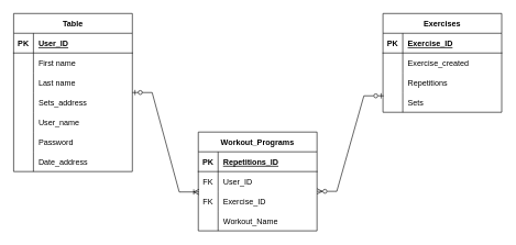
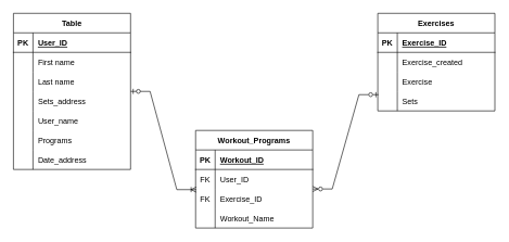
  <mxCell id="0" />
  <mxCell id="1" parent="0" />
  <mxCell id="2" value="Table" style="shape=table;startSize=30;container=1;collapsible=1;childLayout=tableLayout;fixedRows=1;rowLines=0;fontStyle=1;align=center;resizeLast=1;" vertex="1" parent="1"><mxGeometry x="20" y="20" width="180" height="240" as="geometry" /></mxCell>
  <mxCell id="3" value="" style="shape=tableRow;horizontal=0;startSize=0;swimlaneHead=0;swimlaneBody=0;fillColor=none;collapsible=0;dropTarget=0;points=[[0,0.5],[1,0.5]];portConstraint=eastwest;top=0;left=0;right=0;bottom=1;" vertex="1" parent="2"><mxGeometry y="30" width="180" height="30" as="geometry" /></mxCell>
  <mxCell id="4" value="PK" style="shape=partialRectangle;connectable=0;fillColor=none;top=0;left=0;bottom=0;right=0;fontStyle=1;overflow=hidden;" vertex="1" parent="3"><mxGeometry width="30" height="30" as="geometry"><mxRectangle width="30" height="30" as="alternateBounds" /></mxGeometry></mxCell>
  <mxCell id="5" value="User_ID" style="shape=partialRectangle;connectable=0;fillColor=none;top=0;left=0;bottom=0;right=0;align=left;spacingLeft=6;fontStyle=5;overflow=hidden;" vertex="1" parent="3"><mxGeometry x="30" width="150" height="30" as="geometry"><mxRectangle width="150" height="30" as="alternateBounds" /></mxGeometry></mxCell>
  <mxCell id="6" value="" style="shape=tableRow;horizontal=0;startSize=0;swimlaneHead=0;swimlaneBody=0;fillColor=none;collapsible=0;dropTarget=0;points=[[0,0.5],[1,0.5]];portConstraint=eastwest;top=0;left=0;right=0;bottom=0;" vertex="1" parent="2"><mxGeometry y="60" width="180" height="30" as="geometry" /></mxCell>
  <mxCell id="7" value="" style="shape=partialRectangle;connectable=0;fillColor=none;top=0;left=0;bottom=0;right=0;editable=1;overflow=hidden;" vertex="1" parent="6"><mxGeometry width="30" height="30" as="geometry"><mxRectangle width="30" height="30" as="alternateBounds" /></mxGeometry></mxCell>
  <mxCell id="8" value="First name" style="shape=partialRectangle;connectable=0;fillColor=none;top=0;left=0;bottom=0;right=0;align=left;spacingLeft=6;overflow=hidden;" vertex="1" parent="6"><mxGeometry x="30" width="150" height="30" as="geometry"><mxRectangle width="150" height="30" as="alternateBounds" /></mxGeometry></mxCell>
  <mxCell id="9" value="" style="shape=tableRow;horizontal=0;startSize=0;swimlaneHead=0;swimlaneBody=0;fillColor=none;collapsible=0;dropTarget=0;points=[[0,0.5],[1,0.5]];portConstraint=eastwest;top=0;left=0;right=0;bottom=0;" vertex="1" parent="2"><mxGeometry y="90" width="180" height="30" as="geometry" /></mxCell>
  <mxCell id="10" value="" style="shape=partialRectangle;connectable=0;fillColor=none;top=0;left=0;bottom=0;right=0;editable=1;overflow=hidden;" vertex="1" parent="9"><mxGeometry width="30" height="30" as="geometry"><mxRectangle width="30" height="30" as="alternateBounds" /></mxGeometry></mxCell>
  <mxCell id="11" value="Last name" style="shape=partialRectangle;connectable=0;fillColor=none;top=0;left=0;bottom=0;right=0;align=left;spacingLeft=6;overflow=hidden;" vertex="1" parent="9"><mxGeometry x="30" width="150" height="30" as="geometry"><mxRectangle width="150" height="30" as="alternateBounds" /></mxGeometry></mxCell>
  <mxCell id="12" value="" style="shape=tableRow;horizontal=0;startSize=0;swimlaneHead=0;swimlaneBody=0;fillColor=none;collapsible=0;dropTarget=0;points=[[0,0.5],[1,0.5]];portConstraint=eastwest;top=0;left=0;right=0;bottom=0;" vertex="1" parent="2"><mxGeometry y="120" width="180" height="30" as="geometry" /></mxCell>
  <mxCell id="13" value="" style="shape=partialRectangle;connectable=0;fillColor=none;top=0;left=0;bottom=0;right=0;editable=1;overflow=hidden;" vertex="1" parent="12"><mxGeometry width="30" height="30" as="geometry"><mxRectangle width="30" height="30" as="alternateBounds" /></mxGeometry></mxCell>
  <mxCell id="14" value="Sets_address" style="shape=partialRectangle;connectable=0;fillColor=none;top=0;left=0;bottom=0;right=0;align=left;spacingLeft=6;overflow=hidden;" vertex="1" parent="12"><mxGeometry x="30" width="150" height="30" as="geometry"><mxRectangle width="150" height="30" as="alternateBounds" /></mxGeometry></mxCell>
  <mxCell id="15" value="" style="shape=tableRow;horizontal=0;startSize=0;swimlaneHead=0;swimlaneBody=0;fillColor=none;collapsible=0;dropTarget=0;points=[[0,0.5],[1,0.5]];portConstraint=eastwest;top=0;left=0;right=0;bottom=0;" vertex="1" parent="2"><mxGeometry y="150" width="180" height="30" as="geometry" /></mxCell>
  <mxCell id="16" value="" style="shape=partialRectangle;connectable=0;fillColor=none;top=0;left=0;bottom=0;right=0;editable=1;overflow=hidden;" vertex="1" parent="15"><mxGeometry width="30" height="30" as="geometry"><mxRectangle width="30" height="30" as="alternateBounds" /></mxGeometry></mxCell>
  <mxCell id="17" value="User_name" style="shape=partialRectangle;connectable=0;fillColor=none;top=0;left=0;bottom=0;right=0;align=left;spacingLeft=6;overflow=hidden;" vertex="1" parent="15"><mxGeometry x="30" width="150" height="30" as="geometry"><mxRectangle width="150" height="30" as="alternateBounds" /></mxGeometry></mxCell>
  <mxCell id="18" value="" style="shape=tableRow;horizontal=0;startSize=0;swimlaneHead=0;swimlaneBody=0;fillColor=none;collapsible=0;dropTarget=0;points=[[0,0.5],[1,0.5]];portConstraint=eastwest;top=0;left=0;right=0;bottom=0;" vertex="1" parent="2"><mxGeometry y="180" width="180" height="30" as="geometry" /></mxCell>
  <mxCell id="19" value="" style="shape=partialRectangle;connectable=0;fillColor=none;top=0;left=0;bottom=0;right=0;editable=1;overflow=hidden;" vertex="1" parent="18"><mxGeometry width="30" height="30" as="geometry"><mxRectangle width="30" height="30" as="alternateBounds" /></mxGeometry></mxCell>
- <mxCell id="20" value="Password" style="shape=partialRectangle;connectable=0;fillColor=none;top=0;left=0;bottom=0;right=0;align=left;spacingLeft=6;overflow=hidden;" vertex="1" parent="18"><mxGeometry x="30" width="150" height="30" as="geometry"><mxRectangle width="150" height="30" as="alternateBounds" /></mxGeometry></mxCell>
+ <mxCell id="20" value="Programs" style="shape=partialRectangle;connectable=0;fillColor=none;top=0;left=0;bottom=0;right=0;align=left;spacingLeft=6;overflow=hidden;" vertex="1" parent="18"><mxGeometry x="30" width="150" height="30" as="geometry"><mxRectangle width="150" height="30" as="alternateBounds" /></mxGeometry></mxCell>
  <mxCell id="21" value="" style="shape=tableRow;horizontal=0;startSize=0;swimlaneHead=0;swimlaneBody=0;fillColor=none;collapsible=0;dropTarget=0;points=[[0,0.5],[1,0.5]];portConstraint=eastwest;top=0;left=0;right=0;bottom=0;" vertex="1" parent="2"><mxGeometry y="210" width="180" height="30" as="geometry" /></mxCell>
  <mxCell id="22" value="" style="shape=partialRectangle;connectable=0;fillColor=none;top=0;left=0;bottom=0;right=0;editable=1;overflow=hidden;" vertex="1" parent="21"><mxGeometry width="30" height="30" as="geometry"><mxRectangle width="30" height="30" as="alternateBounds" /></mxGeometry></mxCell>
  <mxCell id="23" value="Date_address" style="shape=partialRectangle;connectable=0;fillColor=none;top=0;left=0;bottom=0;right=0;align=left;spacingLeft=6;overflow=hidden;" vertex="1" parent="21"><mxGeometry x="30" width="150" height="30" as="geometry"><mxRectangle width="150" height="30" as="alternateBounds" /></mxGeometry></mxCell>
  <mxCell id="24" value="Workout_Programs" style="shape=table;startSize=30;container=1;collapsible=1;childLayout=tableLayout;fixedRows=1;rowLines=0;fontStyle=1;align=center;resizeLast=1;" vertex="1" parent="1"><mxGeometry x="300" y="200" width="180" height="150" as="geometry" /></mxCell>
  <mxCell id="25" value="" style="shape=tableRow;horizontal=0;startSize=0;swimlaneHead=0;swimlaneBody=0;fillColor=none;collapsible=0;dropTarget=0;points=[[0,0.5],[1,0.5]];portConstraint=eastwest;top=0;left=0;right=0;bottom=1;" vertex="1" parent="24"><mxGeometry y="30" width="180" height="30" as="geometry" /></mxCell>
  <mxCell id="26" value="PK" style="shape=partialRectangle;connectable=0;fillColor=none;top=0;left=0;bottom=0;right=0;fontStyle=1;overflow=hidden;" vertex="1" parent="25"><mxGeometry width="30" height="30" as="geometry"><mxRectangle width="30" height="30" as="alternateBounds" /></mxGeometry></mxCell>
- <mxCell id="27" value="Repetitions_ID" style="shape=partialRectangle;connectable=0;fillColor=none;top=0;left=0;bottom=0;right=0;align=left;spacingLeft=6;fontStyle=5;overflow=hidden;" vertex="1" parent="25"><mxGeometry x="30" width="150" height="30" as="geometry"><mxRectangle width="150" height="30" as="alternateBounds" /></mxGeometry></mxCell>
+ <mxCell id="27" value="Workout_ID" style="shape=partialRectangle;connectable=0;fillColor=none;top=0;left=0;bottom=0;right=0;align=left;spacingLeft=6;fontStyle=5;overflow=hidden;" vertex="1" parent="25"><mxGeometry x="30" width="150" height="30" as="geometry"><mxRectangle width="150" height="30" as="alternateBounds" /></mxGeometry></mxCell>
  <mxCell id="28" value="" style="shape=tableRow;horizontal=0;startSize=0;swimlaneHead=0;swimlaneBody=0;fillColor=none;collapsible=0;dropTarget=0;points=[[0,0.5],[1,0.5]];portConstraint=eastwest;top=0;left=0;right=0;bottom=0;" vertex="1" parent="24"><mxGeometry y="60" width="180" height="30" as="geometry" /></mxCell>
  <mxCell id="29" value="FK" style="shape=partialRectangle;connectable=0;fillColor=none;top=0;left=0;bottom=0;right=0;editable=1;overflow=hidden;" vertex="1" parent="28"><mxGeometry width="30" height="30" as="geometry"><mxRectangle width="30" height="30" as="alternateBounds" /></mxGeometry></mxCell>
  <mxCell id="30" value="User_ID" style="shape=partialRectangle;connectable=0;fillColor=none;top=0;left=0;bottom=0;right=0;align=left;spacingLeft=6;overflow=hidden;" vertex="1" parent="28"><mxGeometry x="30" width="150" height="30" as="geometry"><mxRectangle width="150" height="30" as="alternateBounds" /></mxGeometry></mxCell>
  <mxCell id="31" value="" style="shape=tableRow;horizontal=0;startSize=0;swimlaneHead=0;swimlaneBody=0;fillColor=none;collapsible=0;dropTarget=0;points=[[0,0.5],[1,0.5]];portConstraint=eastwest;top=0;left=0;right=0;bottom=0;" vertex="1" parent="24"><mxGeometry y="90" width="180" height="30" as="geometry" /></mxCell>
  <mxCell id="32" value="FK" style="shape=partialRectangle;connectable=0;fillColor=none;top=0;left=0;bottom=0;right=0;editable=1;overflow=hidden;" vertex="1" parent="31"><mxGeometry width="30" height="30" as="geometry"><mxRectangle width="30" height="30" as="alternateBounds" /></mxGeometry></mxCell>
  <mxCell id="33" value="Exercise_ID" style="shape=partialRectangle;connectable=0;fillColor=none;top=0;left=0;bottom=0;right=0;align=left;spacingLeft=6;overflow=hidden;" vertex="1" parent="31"><mxGeometry x="30" width="150" height="30" as="geometry"><mxRectangle width="150" height="30" as="alternateBounds" /></mxGeometry></mxCell>
  <mxCell id="34" value="" style="shape=tableRow;horizontal=0;startSize=0;swimlaneHead=0;swimlaneBody=0;fillColor=none;collapsible=0;dropTarget=0;points=[[0,0.5],[1,0.5]];portConstraint=eastwest;top=0;left=0;right=0;bottom=0;" vertex="1" parent="24"><mxGeometry y="120" width="180" height="30" as="geometry" /></mxCell>
  <mxCell id="35" value="" style="shape=partialRectangle;connectable=0;fillColor=none;top=0;left=0;bottom=0;right=0;editable=1;overflow=hidden;" vertex="1" parent="34"><mxGeometry width="30" height="30" as="geometry"><mxRectangle width="30" height="30" as="alternateBounds" /></mxGeometry></mxCell>
  <mxCell id="36" value="Workout_Name" style="shape=partialRectangle;connectable=0;fillColor=none;top=0;left=0;bottom=0;right=0;align=left;spacingLeft=6;overflow=hidden;" vertex="1" parent="34"><mxGeometry x="30" width="150" height="30" as="geometry"><mxRectangle width="150" height="30" as="alternateBounds" /></mxGeometry></mxCell>
  <mxCell id="37" value="Exercises" style="shape=table;startSize=30;container=1;collapsible=1;childLayout=tableLayout;fixedRows=1;rowLines=0;fontStyle=1;align=center;resizeLast=1;" vertex="1" parent="1"><mxGeometry x="580" y="20" width="180" height="150" as="geometry" /></mxCell>
  <mxCell id="38" value="" style="shape=tableRow;horizontal=0;startSize=0;swimlaneHead=0;swimlaneBody=0;fillColor=none;collapsible=0;dropTarget=0;points=[[0,0.5],[1,0.5]];portConstraint=eastwest;top=0;left=0;right=0;bottom=1;" vertex="1" parent="37"><mxGeometry y="30" width="180" height="30" as="geometry" /></mxCell>
  <mxCell id="39" value="PK" style="shape=partialRectangle;connectable=0;fillColor=none;top=0;left=0;bottom=0;right=0;fontStyle=1;overflow=hidden;" vertex="1" parent="38"><mxGeometry width="30" height="30" as="geometry"><mxRectangle width="30" height="30" as="alternateBounds" /></mxGeometry></mxCell>
  <mxCell id="40" value="Exercise_ID" style="shape=partialRectangle;connectable=0;fillColor=none;top=0;left=0;bottom=0;right=0;align=left;spacingLeft=6;fontStyle=5;overflow=hidden;" vertex="1" parent="38"><mxGeometry x="30" width="150" height="30" as="geometry"><mxRectangle width="150" height="30" as="alternateBounds" /></mxGeometry></mxCell>
  <mxCell id="41" value="" style="shape=tableRow;horizontal=0;startSize=0;swimlaneHead=0;swimlaneBody=0;fillColor=none;collapsible=0;dropTarget=0;points=[[0,0.5],[1,0.5]];portConstraint=eastwest;top=0;left=0;right=0;bottom=0;" vertex="1" parent="37"><mxGeometry y="60" width="180" height="30" as="geometry" /></mxCell>
  <mxCell id="42" value="" style="shape=partialRectangle;connectable=0;fillColor=none;top=0;left=0;bottom=0;right=0;editable=1;overflow=hidden;" vertex="1" parent="41"><mxGeometry width="30" height="30" as="geometry"><mxRectangle width="30" height="30" as="alternateBounds" /></mxGeometry></mxCell>
  <mxCell id="43" value="Exercise_created" style="shape=partialRectangle;connectable=0;fillColor=none;top=0;left=0;bottom=0;right=0;align=left;spacingLeft=6;overflow=hidden;" vertex="1" parent="41"><mxGeometry x="30" width="150" height="30" as="geometry"><mxRectangle width="150" height="30" as="alternateBounds" /></mxGeometry></mxCell>
  <mxCell id="44" value="" style="shape=tableRow;horizontal=0;startSize=0;swimlaneHead=0;swimlaneBody=0;fillColor=none;collapsible=0;dropTarget=0;points=[[0,0.5],[1,0.5]];portConstraint=eastwest;top=0;left=0;right=0;bottom=0;" vertex="1" parent="37"><mxGeometry y="90" width="180" height="30" as="geometry" /></mxCell>
  <mxCell id="45" value="" style="shape=partialRectangle;connectable=0;fillColor=none;top=0;left=0;bottom=0;right=0;editable=1;overflow=hidden;" vertex="1" parent="44"><mxGeometry width="30" height="30" as="geometry"><mxRectangle width="30" height="30" as="alternateBounds" /></mxGeometry></mxCell>
- <mxCell id="46" value="Repetitions" style="shape=partialRectangle;connectable=0;fillColor=none;top=0;left=0;bottom=0;right=0;align=left;spacingLeft=6;overflow=hidden;" vertex="1" parent="44"><mxGeometry x="30" width="150" height="30" as="geometry"><mxRectangle width="150" height="30" as="alternateBounds" /></mxGeometry></mxCell>
+ <mxCell id="46" value="Exercise" style="shape=partialRectangle;connectable=0;fillColor=none;top=0;left=0;bottom=0;right=0;align=left;spacingLeft=6;overflow=hidden;" vertex="1" parent="44"><mxGeometry x="30" width="150" height="30" as="geometry"><mxRectangle width="150" height="30" as="alternateBounds" /></mxGeometry></mxCell>
  <mxCell id="47" value="" style="shape=tableRow;horizontal=0;startSize=0;swimlaneHead=0;swimlaneBody=0;fillColor=none;collapsible=0;dropTarget=0;points=[[0,0.5],[1,0.5]];portConstraint=eastwest;top=0;left=0;right=0;bottom=0;" vertex="1" parent="37"><mxGeometry y="120" width="180" height="30" as="geometry" /></mxCell>
  <mxCell id="48" value="" style="shape=partialRectangle;connectable=0;fillColor=none;top=0;left=0;bottom=0;right=0;editable=1;overflow=hidden;" vertex="1" parent="47"><mxGeometry width="30" height="30" as="geometry"><mxRectangle width="30" height="30" as="alternateBounds" /></mxGeometry></mxCell>
  <mxCell id="49" value="Sets" style="shape=partialRectangle;connectable=0;fillColor=none;top=0;left=0;bottom=0;right=0;align=left;spacingLeft=6;overflow=hidden;" vertex="1" parent="47"><mxGeometry x="30" width="150" height="30" as="geometry"><mxRectangle width="150" height="30" as="alternateBounds" /></mxGeometry></mxCell>
  <mxCell id="50" value="" style="edgeStyle=entityRelationEdgeStyle;fontSize=12;html=1;endArrow=ERoneToMany;startArrow=ERzeroToOne;rounded=0;entryX=0.006;entryY=0.033;entryDx=0;entryDy=0;entryPerimeter=0;" edge="1" parent="1" target="31"><mxGeometry width="100" height="100" relative="1" as="geometry"><mxPoint x="200" y="140" as="sourcePoint" /><mxPoint x="300" y="260" as="targetPoint" /></mxGeometry></mxCell>
  <mxCell id="51" value="" style="edgeStyle=entityRelationEdgeStyle;fontSize=12;html=1;endArrow=ERzeroToOne;startArrow=ERzeroToMany;rounded=0;startFill=0;endFill=0;entryX=0.006;entryY=0.167;entryDx=0;entryDy=0;entryPerimeter=0;" edge="1" parent="1" target="47"><mxGeometry width="100" height="100" relative="1" as="geometry"><mxPoint x="480" y="290" as="sourcePoint" /><mxPoint x="570" y="140" as="targetPoint" /></mxGeometry></mxCell>
